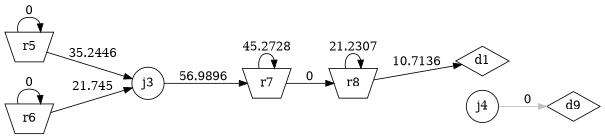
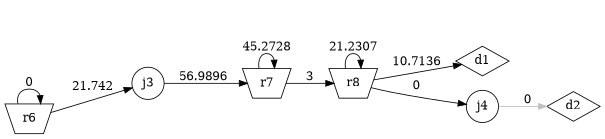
  digraph {
    rankdir=LR
    node [shape=invtrapezium]
    r7
    r8
    d1 [shape=diamond]
    j4 [shape=circle]
-   d2 [shape=diamond label=d9]
-   r5
+   d2 [shape=diamond]
    j3 [shape=circle]
    r6
    r7 -> r7 [label=45.2728]
-   r7 -> r8 [label=0]
+   r7 -> r8 [label=3]
    r8 -> r8 [label=21.2307]
    r8 -> d1 [label=10.7136]
+   r8 -> j4 [label=0]
    j4 -> d2 [color=gray label=0]
-   r5 -> r5 [label=0]
-   r5 -> j3 [label=35.2446]
    j3 -> r7 [label=56.9896]
-   r6 -> j3 [label=21.745]
+   r6 -> j3 [label=21.742]
    r6 -> r6 [label=0]
  }
